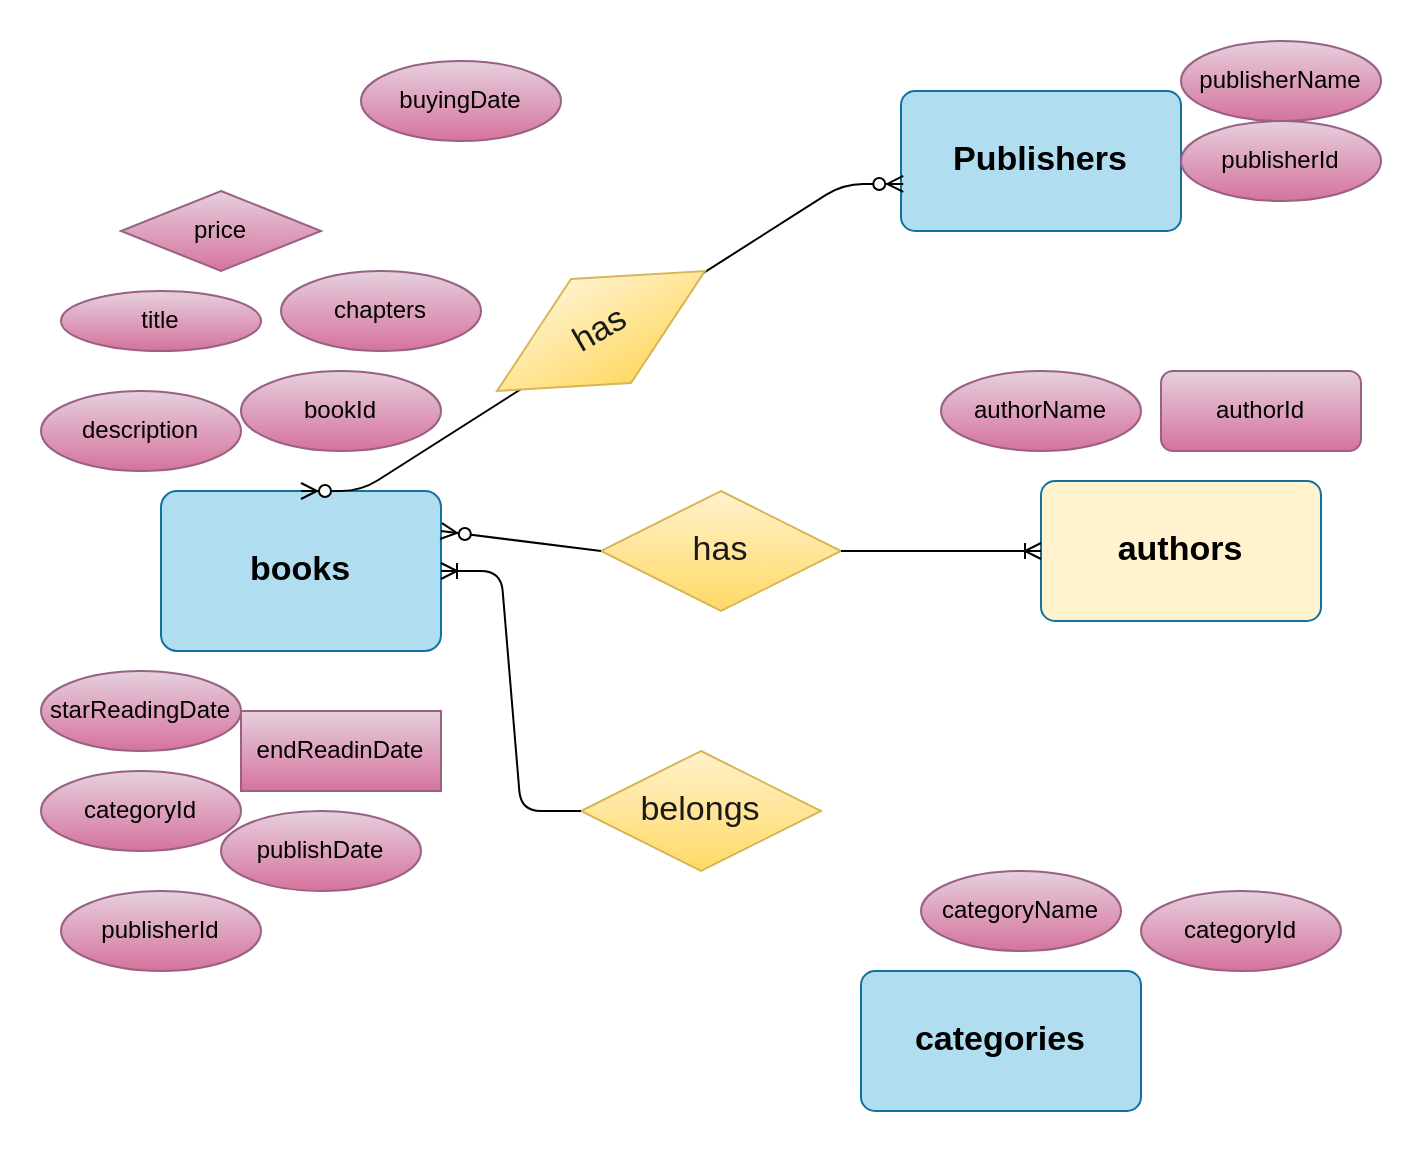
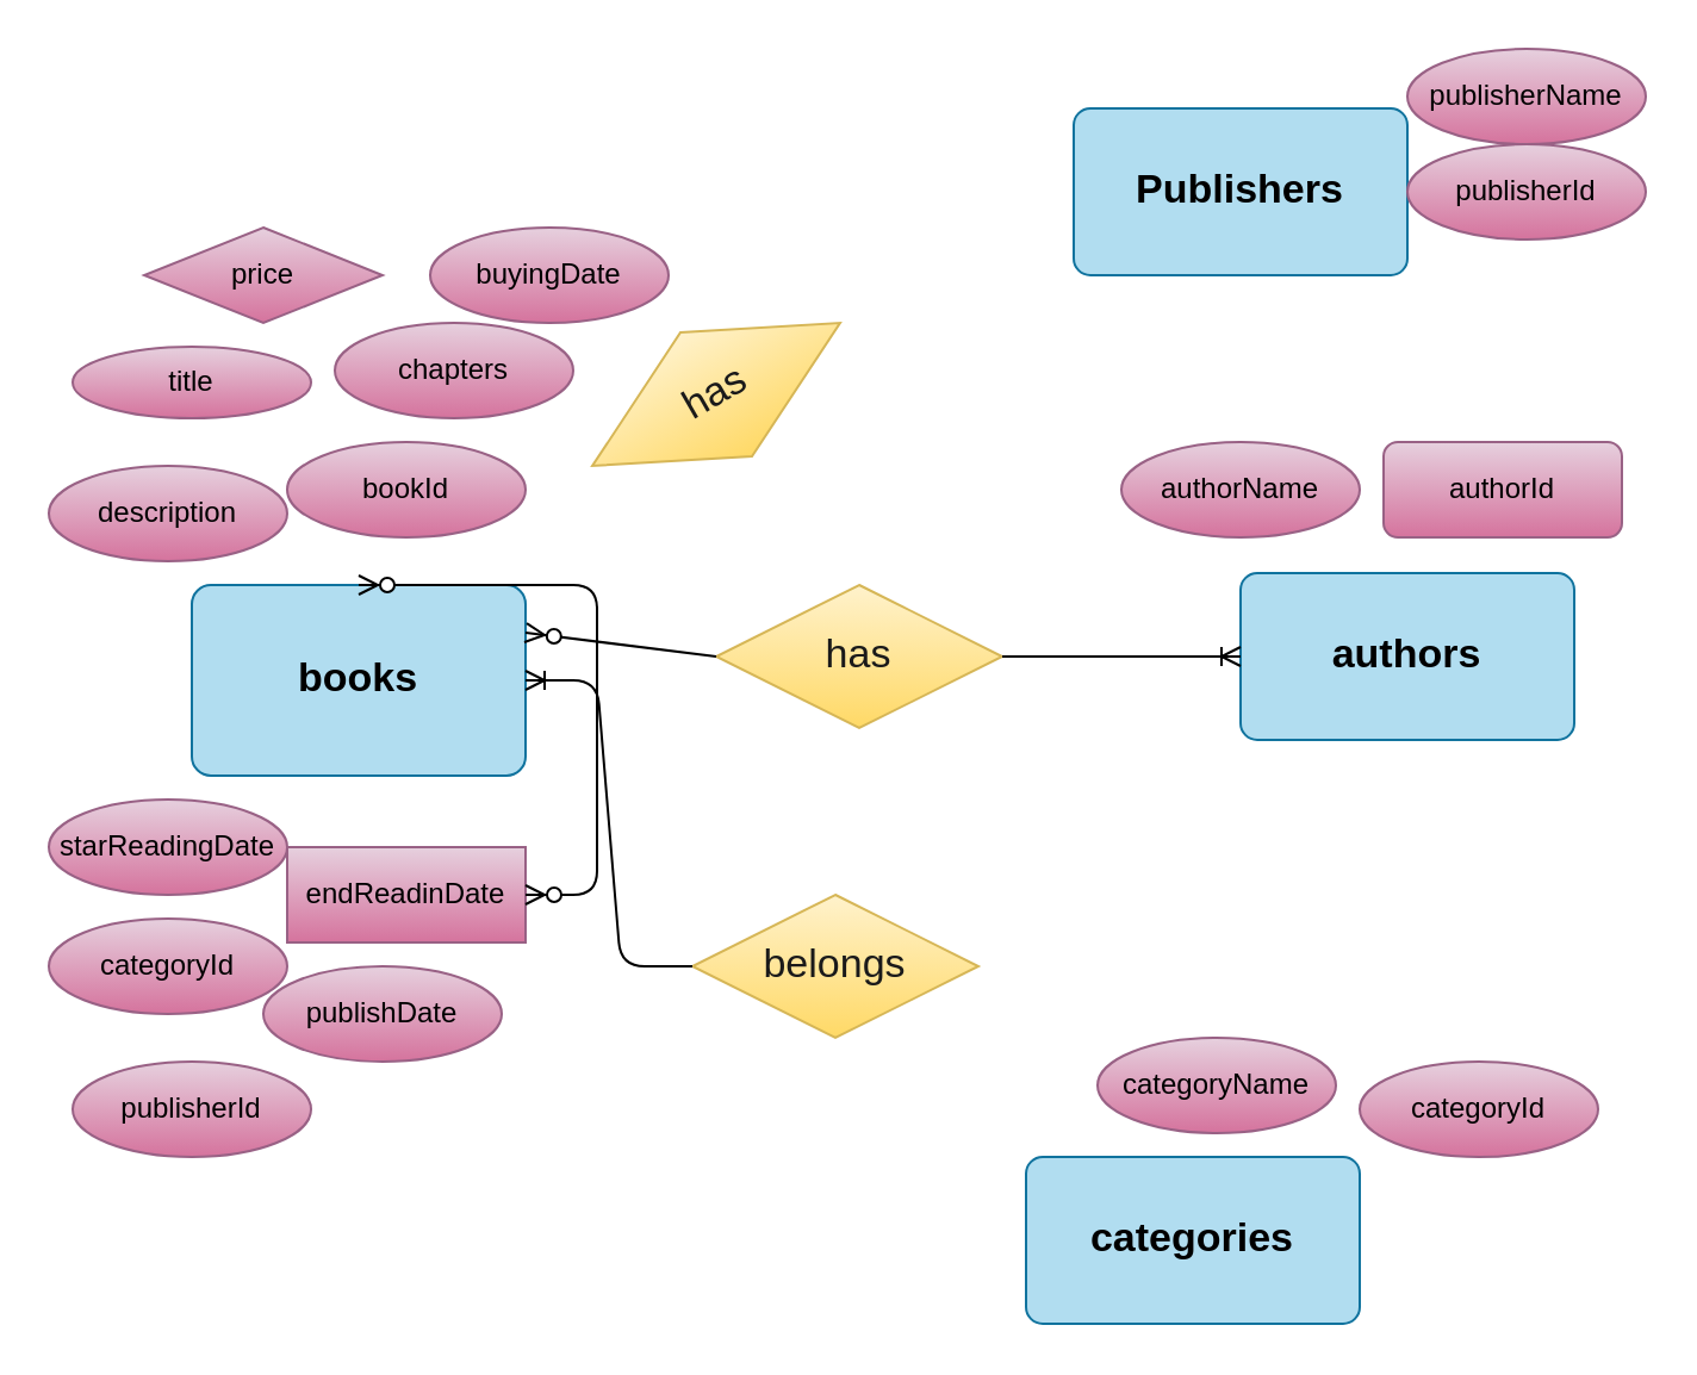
  <mxCell id="0" />
  <mxCell id="1" parent="0" />
  <mxCell id="2" value="&lt;b style=&quot;font-size: 17px;&quot;&gt;books&lt;/b&gt;" style="rounded=1;arcSize=10;whiteSpace=wrap;html=1;align=center;fillColor=#b1ddf0;strokeColor=#10739e;fontColor=#000000;fontSize=17;" parent="1" vertex="1"><mxGeometry x="80" y="245" width="140" height="80" as="geometry" /></mxCell>
- <mxCell id="3" value="authors" style="rounded=1;arcSize=10;whiteSpace=wrap;html=1;align=center;fillColor=#fff2cc;strokeColor=#10739e;fontColor=#000000;fontStyle=1;fontSize=17;" parent="1" vertex="1"><mxGeometry x="520" y="240" width="140" height="70" as="geometry" /></mxCell>
+ <mxCell id="3" value="authors" style="rounded=1;arcSize=10;whiteSpace=wrap;html=1;align=center;fillColor=#b1ddf0;strokeColor=#10739e;fontColor=#000000;fontStyle=1;fontSize=17;" parent="1" vertex="1"><mxGeometry x="520" y="240" width="140" height="70" as="geometry" /></mxCell>
  <mxCell id="4" value="&lt;font color=&quot;#000000&quot;&gt;title&lt;/font&gt;" style="ellipse;whiteSpace=wrap;html=1;align=center;fillColor=#e6d0de;strokeColor=#996185;gradientColor=#d5739d;fontColor=#333333;" parent="1" vertex="1"><mxGeometry x="30" y="145" width="100" height="30" as="geometry" /></mxCell>
  <mxCell id="5" value="&lt;font color=&quot;#000000&quot;&gt;chapters&lt;/font&gt;" style="ellipse;whiteSpace=wrap;html=1;align=center;fillColor=#e6d0de;strokeColor=#996185;gradientColor=#d5739d;fontColor=#333333;" parent="1" vertex="1"><mxGeometry x="140" y="135" width="100" height="40" as="geometry" /></mxCell>
- <mxCell id="6" value="&lt;font color=&quot;#000000&quot;&gt;buyingDate&lt;/font&gt;" style="ellipse;whiteSpace=wrap;html=1;align=center;fillColor=#e6d0de;strokeColor=#996185;gradientColor=#d5739d;fontColor=#333333;" parent="1" vertex="1"><mxGeometry x="180" y="30" width="100" height="40" as="geometry" /></mxCell>
+ <mxCell id="6" value="&lt;font color=&quot;#000000&quot;&gt;buyingDate&lt;/font&gt;" style="ellipse;whiteSpace=wrap;html=1;align=center;fillColor=#e6d0de;strokeColor=#996185;gradientColor=#d5739d;fontColor=#333333;" parent="1" vertex="1"><mxGeometry x="180" y="95" width="100" height="40" as="geometry" /></mxCell>
  <mxCell id="7" value="&lt;font color=&quot;#000000&quot;&gt;description&lt;/font&gt;" style="ellipse;whiteSpace=wrap;html=1;align=center;fillColor=#e6d0de;strokeColor=#996185;gradientColor=#d5739d;fontColor=#333333;" parent="1" vertex="1"><mxGeometry x="20" y="195" width="100" height="40" as="geometry" /></mxCell>
  <mxCell id="8" value="&lt;font color=&quot;#000000&quot;&gt;starReadingDate&lt;/font&gt;" style="ellipse;whiteSpace=wrap;html=1;align=center;fillColor=#e6d0de;strokeColor=#996185;gradientColor=#d5739d;fontColor=#333333;" parent="1" vertex="1"><mxGeometry x="20" y="335" width="100" height="40" as="geometry" /></mxCell>
  <mxCell id="9" value="&lt;font color=&quot;#000000&quot;&gt;endReadinDate&lt;/font&gt;" style="whiteSpace=wrap;html=1;align=center;fillColor=#e6d0de;strokeColor=#996185;gradientColor=#d5739d;fontColor=#333333;rounded=0;" parent="1" vertex="1"><mxGeometry x="120" y="355" width="100" height="40" as="geometry" /></mxCell>
  <mxCell id="10" value="has" style="shape=rhombus;perimeter=rhombusPerimeter;whiteSpace=wrap;html=1;align=center;fontSize=17;gradientColor=#ffd966;fillColor=#fff2cc;strokeColor=#d6b656;fontColor=#1A1A1A;" parent="1" vertex="1"><mxGeometry x="300" y="245" width="120" height="60" as="geometry" /></mxCell>
  <mxCell id="11" value="&lt;font color=&quot;#000000&quot;&gt;authorName&lt;/font&gt;" style="ellipse;whiteSpace=wrap;html=1;align=center;fillColor=#e6d0de;strokeColor=#996185;gradientColor=#d5739d;fontColor=#333333;" parent="1" vertex="1"><mxGeometry x="470" y="185" width="100" height="40" as="geometry" /></mxCell>
  <mxCell id="12" value="&lt;font color=&quot;#000000&quot;&gt;bookId&lt;/font&gt;" style="ellipse;whiteSpace=wrap;html=1;align=center;fillColor=#e6d0de;strokeColor=#996185;gradientColor=#d5739d;fontColor=#333333;" parent="1" vertex="1"><mxGeometry x="120" y="185" width="100" height="40" as="geometry" /></mxCell>
  <mxCell id="13" value="&lt;font color=&quot;#000000&quot;&gt;authorId&lt;/font&gt;" style="whiteSpace=wrap;html=1;align=center;fillColor=#e6d0de;strokeColor=#996185;gradientColor=#d5739d;fontColor=#333333;rounded=1;" parent="1" vertex="1"><mxGeometry x="580" y="185" width="100" height="40" as="geometry" /></mxCell>
  <mxCell id="14" value="&lt;font color=&quot;#000000&quot;&gt;categoryId&lt;br&gt;&lt;/font&gt;" style="ellipse;whiteSpace=wrap;html=1;align=center;fillColor=#e6d0de;strokeColor=#996185;gradientColor=#d5739d;fontColor=#333333;" parent="1" vertex="1"><mxGeometry x="20" y="385" width="100" height="40" as="geometry" /></mxCell>
  <mxCell id="15" value="&lt;font color=&quot;#000000&quot;&gt;publishDate&lt;/font&gt;" style="ellipse;whiteSpace=wrap;html=1;align=center;fillColor=#e6d0de;strokeColor=#996185;gradientColor=#d5739d;fontColor=#333333;" parent="1" vertex="1"><mxGeometry x="110" y="405" width="100" height="40" as="geometry" /></mxCell>
  <mxCell id="16" value="categories" style="rounded=1;arcSize=10;whiteSpace=wrap;html=1;align=center;fillColor=#b1ddf0;strokeColor=#10739e;fontColor=#000000;fontStyle=1;fontSize=17;" parent="1" vertex="1"><mxGeometry x="430" y="485" width="140" height="70" as="geometry" /></mxCell>
  <mxCell id="17" value="&lt;font color=&quot;#000000&quot;&gt;categoryId&lt;/font&gt;" style="ellipse;whiteSpace=wrap;html=1;align=center;fillColor=#e6d0de;strokeColor=#996185;gradientColor=#d5739d;fontColor=#333333;" parent="1" vertex="1"><mxGeometry x="570" y="445" width="100" height="40" as="geometry" /></mxCell>
  <mxCell id="18" value="&lt;font color=&quot;#000000&quot;&gt;categoryName&lt;/font&gt;" style="ellipse;whiteSpace=wrap;html=1;align=center;fillColor=#e6d0de;strokeColor=#996185;gradientColor=#d5739d;fontColor=#333333;" parent="1" vertex="1"><mxGeometry x="460" y="435" width="100" height="40" as="geometry" /></mxCell>
  <mxCell id="19" value="belongs" style="shape=rhombus;perimeter=rhombusPerimeter;whiteSpace=wrap;html=1;align=center;fontSize=17;gradientColor=#ffd966;fillColor=#fff2cc;strokeColor=#d6b656;fontColor=#1A1A1A;" parent="1" vertex="1"><mxGeometry x="290" y="375" width="120" height="60" as="geometry" /></mxCell>
  <mxCell id="20" value="" style="edgeStyle=entityRelationEdgeStyle;fontSize=12;html=1;endArrow=ERoneToMany;fontColor=#1A1A1A;entryX=1;entryY=0.5;entryDx=0;entryDy=0;exitX=0;exitY=0.5;exitDx=0;exitDy=0;" parent="1" source="19" target="2" edge="1"><mxGeometry width="100" height="100" relative="1" as="geometry"><mxPoint x="310" y="465" as="sourcePoint" /><mxPoint x="410" y="365" as="targetPoint" /></mxGeometry></mxCell>
  <mxCell id="21" value="" style="fontSize=12;html=1;endArrow=ERzeroToMany;endFill=1;fontColor=#1A1A1A;entryX=1;entryY=0.25;entryDx=0;entryDy=0;exitX=0;exitY=0.5;exitDx=0;exitDy=0;" parent="1" source="10" target="2" edge="1"><mxGeometry width="100" height="100" relative="1" as="geometry"><mxPoint x="290" y="285" as="sourcePoint" /><mxPoint x="410" y="365" as="targetPoint" /></mxGeometry></mxCell>
  <mxCell id="22" value="" style="fontSize=12;html=1;endArrow=ERoneToMany;fontColor=#1A1A1A;entryX=0;entryY=0.5;entryDx=0;entryDy=0;" parent="1" source="10" target="3" edge="1"><mxGeometry width="100" height="100" relative="1" as="geometry"><mxPoint x="190" y="635" as="sourcePoint" /><mxPoint x="290" y="535" as="targetPoint" /></mxGeometry></mxCell>
  <mxCell id="23" value="&lt;font color=&quot;#000000&quot;&gt;price&lt;/font&gt;" style="rhombus;whiteSpace=wrap;html=1;align=center;fillColor=#e6d0de;strokeColor=#996185;gradientColor=#d5739d;fontColor=#333333;" parent="1" vertex="1"><mxGeometry x="60" y="95" width="100" height="40" as="geometry" /></mxCell>
  <mxCell id="24" value="Publishers" style="rounded=1;arcSize=10;whiteSpace=wrap;html=1;align=center;fillColor=#b1ddf0;strokeColor=#10739e;fontColor=#000000;fontStyle=1;fontSize=17;" vertex="1" parent="1"><mxGeometry x="450" y="45" width="140" height="70" as="geometry" /></mxCell>
- <mxCell id="25" value="" style="edgeStyle=entityRelationEdgeStyle;fontSize=12;html=1;endArrow=ERzeroToMany;endFill=1;startArrow=ERzeroToMany;exitX=0.5;exitY=0;exitDx=0;exitDy=0;entryX=0.008;entryY=0.664;entryDx=0;entryDy=0;entryPerimeter=0;" edge="1" parent="1" source="2" target="24"><mxGeometry width="100" height="100" relative="1" as="geometry"><mxPoint x="100" y="335" as="sourcePoint" /><mxPoint x="200" y="235" as="targetPoint" /></mxGeometry></mxCell>
+ <mxCell id="25" value="" style="edgeStyle=entityRelationEdgeStyle;fontSize=12;html=1;endArrow=ERzeroToMany;endFill=1;startArrow=ERzeroToMany;exitX=0.5;exitY=0;exitDx=0;exitDy=0;" edge="1" parent="1" source="2" target="9"><mxGeometry width="100" height="100" relative="1" as="geometry"><mxPoint x="100" y="335" as="sourcePoint" /><mxPoint x="200" y="235" as="targetPoint" /></mxGeometry></mxCell>
  <mxCell id="26" value="has" style="shape=rhombus;perimeter=rhombusPerimeter;whiteSpace=wrap;html=1;align=center;fontSize=17;gradientColor=#ffd966;fillColor=#fff2cc;strokeColor=#d6b656;fontColor=#1A1A1A;rotation=-30;" vertex="1" parent="1"><mxGeometry x="240" y="135" width="120" height="60" as="geometry" /></mxCell>
  <mxCell id="27" value="&lt;font color=&quot;#000000&quot;&gt;publisherName&lt;/font&gt;" style="ellipse;whiteSpace=wrap;html=1;align=center;fillColor=#e6d0de;strokeColor=#996185;gradientColor=#d5739d;fontColor=#333333;" vertex="1" parent="1"><mxGeometry x="590" y="20" width="100" height="40" as="geometry" /></mxCell>
  <mxCell id="28" value="&lt;font color=&quot;#000000&quot;&gt;publisherId&lt;/font&gt;" style="ellipse;whiteSpace=wrap;html=1;align=center;fillColor=#e6d0de;strokeColor=#996185;gradientColor=#d5739d;fontColor=#333333;" vertex="1" parent="1"><mxGeometry x="590" y="60" width="100" height="40" as="geometry" /></mxCell>
  <mxCell id="29" value="&lt;font color=&quot;#000000&quot;&gt;publisherId&lt;/font&gt;" style="ellipse;whiteSpace=wrap;html=1;align=center;fillColor=#e6d0de;strokeColor=#996185;gradientColor=#d5739d;fontColor=#333333;" vertex="1" parent="1"><mxGeometry x="30" y="445" width="100" height="40" as="geometry" /></mxCell>
